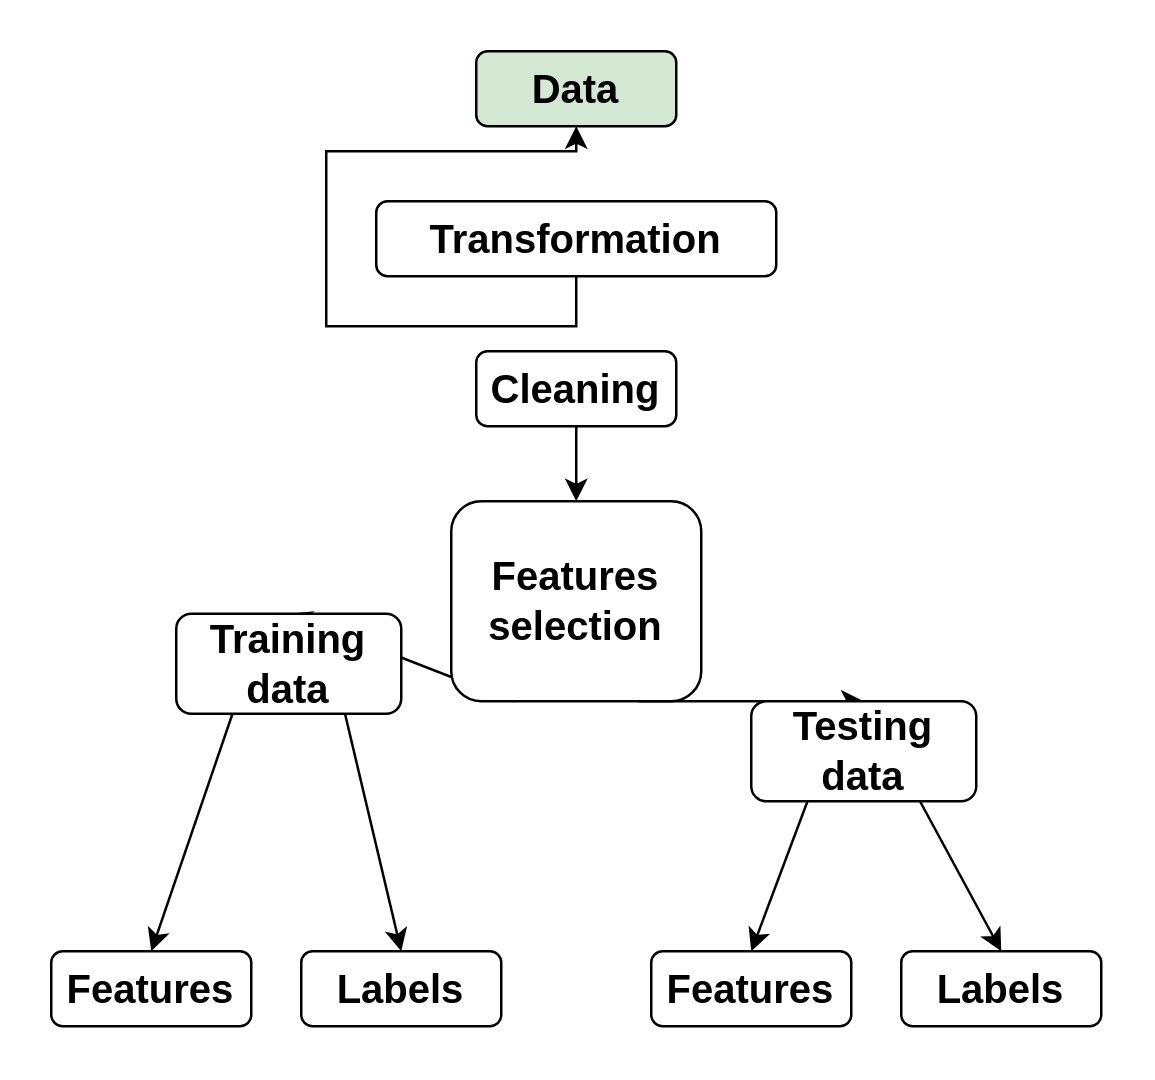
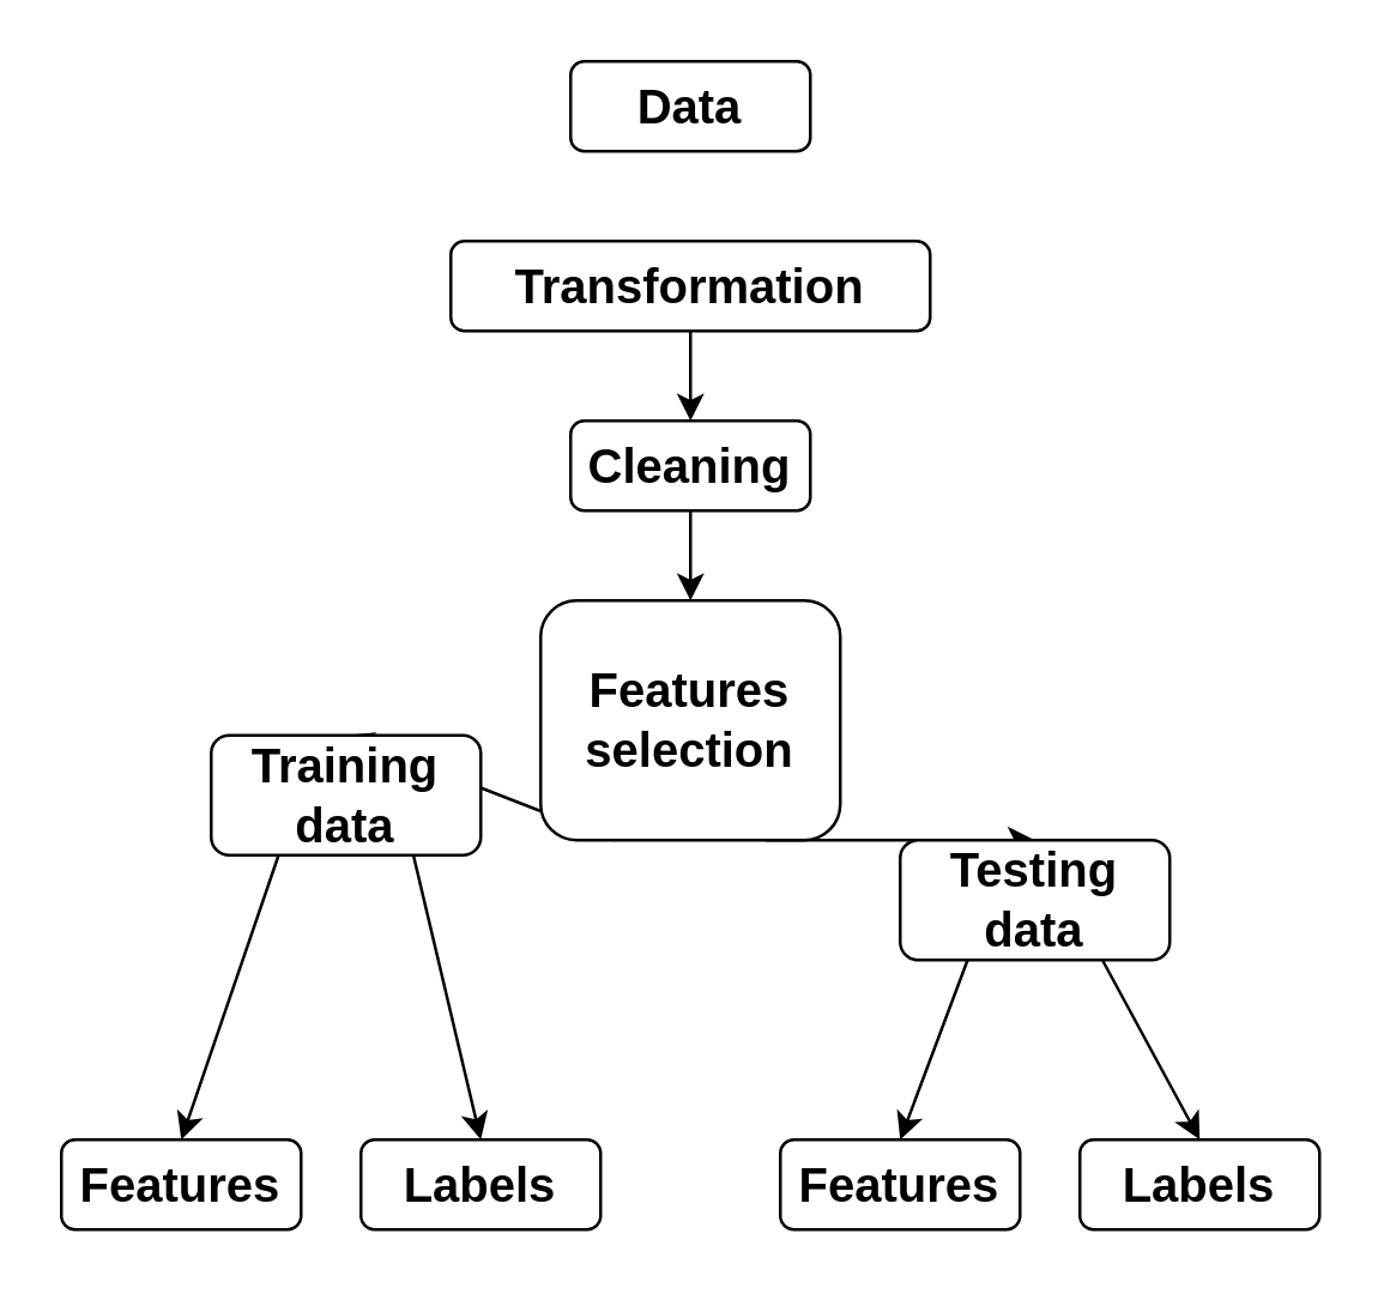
  <mxCell id="0" />
  <mxCell id="1" parent="0" />
- <mxCell id="2" value="&lt;b&gt;&lt;font style=&quot;font-size: 16px&quot;&gt;Data&lt;/font&gt;&lt;/b&gt;" style="rounded=1;whiteSpace=wrap;html=1;fillColor=#d5e8d4;" vertex="1" parent="1"><mxGeometry x="190" y="20" width="80" height="30" as="geometry" /></mxCell>
- <mxCell id="3" style="edgeStyle=orthogonalEdgeStyle;rounded=0;orthogonalLoop=1;jettySize=auto;html=1;exitX=0.5;exitY=1;exitDx=0;exitDy=0;fontSize=16;" edge="1" parent="1" source="4" target="2"><mxGeometry relative="1" as="geometry" /></mxCell>
+ <mxCell id="2" value="&lt;b&gt;&lt;font style=&quot;font-size: 16px&quot;&gt;Data&lt;/font&gt;&lt;/b&gt;" style="rounded=1;whiteSpace=wrap;html=1;" vertex="1" parent="1"><mxGeometry x="190" y="20" width="80" height="30" as="geometry" /></mxCell>
+ <mxCell id="3" style="edgeStyle=orthogonalEdgeStyle;rounded=0;orthogonalLoop=1;jettySize=auto;html=1;exitX=0.5;exitY=1;exitDx=0;exitDy=0;entryX=0.5;entryY=0;entryDx=0;entryDy=0;fontSize=16;" edge="1" parent="1" source="4" target="6"><mxGeometry relative="1" as="geometry" /></mxCell>
  <mxCell id="4" value="&lt;b&gt;&lt;font style=&quot;font-size: 16px&quot;&gt;Transformation&lt;/font&gt;&lt;/b&gt;" style="rounded=1;whiteSpace=wrap;html=1;" vertex="1" parent="1"><mxGeometry x="150" y="80" width="160" height="30" as="geometry" /></mxCell>
  <mxCell id="5" style="edgeStyle=orthogonalEdgeStyle;rounded=0;orthogonalLoop=1;jettySize=auto;html=1;exitX=0.5;exitY=1;exitDx=0;exitDy=0;entryX=0.5;entryY=0;entryDx=0;entryDy=0;fontSize=16;" edge="1" parent="1" source="6" target="9"><mxGeometry relative="1" as="geometry" /></mxCell>
  <mxCell id="6" value="&lt;b&gt;&lt;font style=&quot;font-size: 16px&quot;&gt;Cleaning&lt;/font&gt;&lt;/b&gt;" style="rounded=1;whiteSpace=wrap;html=1;" vertex="1" parent="1"><mxGeometry x="190" y="140" width="80" height="30" as="geometry" /></mxCell>
  <mxCell id="7" style="rounded=0;orthogonalLoop=1;jettySize=auto;html=1;exitX=0.25;exitY=1;exitDx=0;exitDy=0;entryX=0.5;entryY=0;entryDx=0;entryDy=0;fontSize=16;" edge="1" parent="1" source="9" target="12"><mxGeometry relative="1" as="geometry" /></mxCell>
  <mxCell id="8" style="edgeStyle=none;rounded=0;orthogonalLoop=1;jettySize=auto;html=1;exitX=0.75;exitY=1;exitDx=0;exitDy=0;entryX=0.5;entryY=0;entryDx=0;entryDy=0;fontSize=16;" edge="1" parent="1" source="9" target="15"><mxGeometry relative="1" as="geometry" /></mxCell>
  <mxCell id="9" value="&lt;span style=&quot;font-size: 16px&quot;&gt;&lt;b&gt;Features selection&lt;/b&gt;&lt;/span&gt;" style="rounded=1;whiteSpace=wrap;html=1;" vertex="1" parent="1"><mxGeometry x="180" y="200" width="100" height="80" as="geometry" /></mxCell>
  <mxCell id="10" style="edgeStyle=none;rounded=0;orthogonalLoop=1;jettySize=auto;html=1;exitX=0.75;exitY=1;exitDx=0;exitDy=0;entryX=0.5;entryY=0;entryDx=0;entryDy=0;fontSize=16;" edge="1" parent="1" source="12" target="18"><mxGeometry relative="1" as="geometry" /></mxCell>
  <mxCell id="11" style="edgeStyle=none;rounded=0;orthogonalLoop=1;jettySize=auto;html=1;exitX=0.25;exitY=1;exitDx=0;exitDy=0;entryX=0.5;entryY=0;entryDx=0;entryDy=0;fontSize=16;" edge="1" parent="1" source="12" target="19"><mxGeometry relative="1" as="geometry" /></mxCell>
  <mxCell id="12" value="&lt;b&gt;&lt;font style=&quot;font-size: 16px&quot;&gt;Training data&lt;/font&gt;&lt;/b&gt;" style="rounded=1;whiteSpace=wrap;html=1;" vertex="1" parent="1"><mxGeometry x="70" y="245" width="90" height="40" as="geometry" /></mxCell>
  <mxCell id="13" style="edgeStyle=none;rounded=0;orthogonalLoop=1;jettySize=auto;html=1;exitX=0.25;exitY=1;exitDx=0;exitDy=0;entryX=0.5;entryY=0;entryDx=0;entryDy=0;fontSize=16;" edge="1" parent="1" source="15" target="17"><mxGeometry relative="1" as="geometry" /></mxCell>
  <mxCell id="14" style="edgeStyle=none;rounded=0;orthogonalLoop=1;jettySize=auto;html=1;exitX=0.75;exitY=1;exitDx=0;exitDy=0;entryX=0.5;entryY=0;entryDx=0;entryDy=0;fontSize=16;" edge="1" parent="1" source="15" target="16"><mxGeometry relative="1" as="geometry" /></mxCell>
  <mxCell id="15" value="&lt;b&gt;&lt;font style=&quot;font-size: 16px&quot;&gt;Testing data&lt;/font&gt;&lt;/b&gt;" style="rounded=1;whiteSpace=wrap;html=1;" vertex="1" parent="1"><mxGeometry x="300" y="280" width="90" height="40" as="geometry" /></mxCell>
  <mxCell id="16" value="&lt;b&gt;&lt;font style=&quot;font-size: 16px&quot;&gt;Labels&lt;/font&gt;&lt;/b&gt;" style="rounded=1;whiteSpace=wrap;html=1;" vertex="1" parent="1"><mxGeometry x="360" y="380" width="80" height="30" as="geometry" /></mxCell>
  <mxCell id="17" value="&lt;b&gt;&lt;font style=&quot;font-size: 16px&quot;&gt;Features&lt;/font&gt;&lt;/b&gt;" style="rounded=1;whiteSpace=wrap;html=1;" vertex="1" parent="1"><mxGeometry x="260" y="380" width="80" height="30" as="geometry" /></mxCell>
  <mxCell id="18" value="&lt;span style=&quot;font-size: 16px&quot;&gt;&lt;b&gt;Labels&lt;/b&gt;&lt;/span&gt;" style="rounded=1;whiteSpace=wrap;html=1;" vertex="1" parent="1"><mxGeometry x="120" y="380" width="80" height="30" as="geometry" /></mxCell>
  <mxCell id="19" value="&lt;b&gt;&lt;font style=&quot;font-size: 16px&quot;&gt;Features&lt;/font&gt;&lt;/b&gt;" style="rounded=1;whiteSpace=wrap;html=1;" vertex="1" parent="1"><mxGeometry x="20" y="380" width="80" height="30" as="geometry" /></mxCell>
